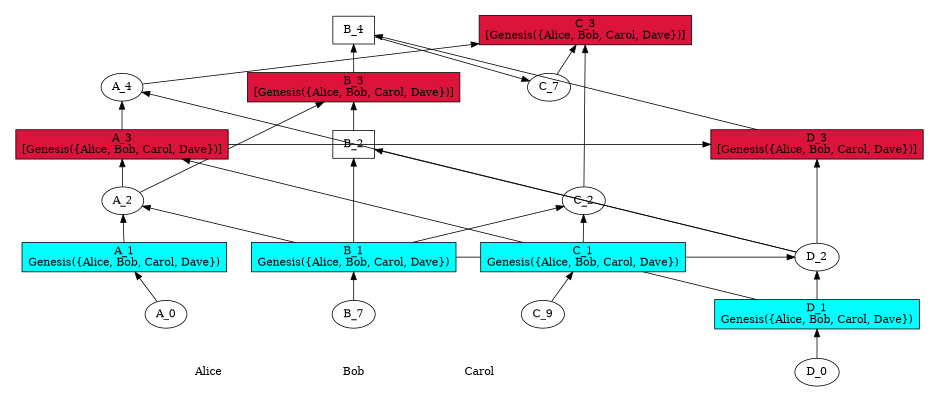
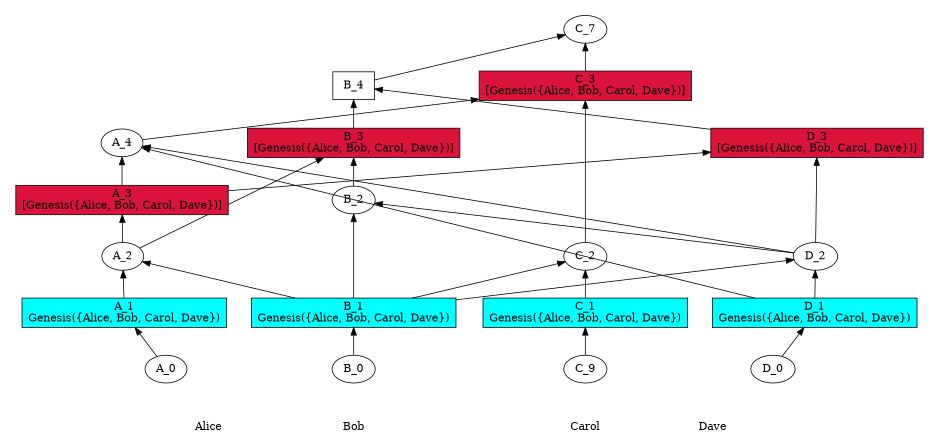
  digraph {
    rankdir=BT
    splines=false
    style=invis
    node [style=filled fillcolor=white]
    Alice [color=white fillcolor=""]
+   Dave [color=white fillcolor=""]
    Bob [color=white fillcolor=""]
    Carol [color=white fillcolor=""]
    n5 [fillcolor=cyan label="B_1\nGenesis({Alice, Bob, Carol, Dave})" shape=rectangle]
-   n6 [label=B_2 shape=box style=""]
-   n7 [label=B_7 style=""]
+   n6 [label=B_2 style=""]
+   n7 [label=B_0 style=""]
    n8 [fillcolor=crimson label="B_3\n[Genesis({Alice, Bob, Carol, Dave})]" shape=rectangle]
    n9 [label=B_4 shape=box style=""]
    n10 [label=A_0 style=""]
    n11 [fillcolor=cyan label="A_1\nGenesis({Alice, Bob, Carol, Dave})" shape=rectangle]
    n12 [label=A_2 style=""]
    n13 [fillcolor=crimson label="A_3\n[Genesis({Alice, Bob, Carol, Dave})]" shape=rectangle]
    n14 [label=A_4 style=""]
    n15 [fillcolor=cyan label="D_1\nGenesis({Alice, Bob, Carol, Dave})" shape=rectangle]
    n16 [label=D_2 style=""]
    n17 [fillcolor=crimson label="D_3\n[Genesis({Alice, Bob, Carol, Dave})]" shape=rectangle]
    n18 [label=D_0 style=""]
    n19 [label=C_9 style=""]
    n20 [fillcolor=cyan label="C_1\nGenesis({Alice, Bob, Carol, Dave})" shape=rectangle]
    n21 [label=C_2 style=""]
    n22 [fillcolor=crimson label="C_3\n[Genesis({Alice, Bob, Carol, Dave})]" shape=rectangle]
    n23 [label=C_7 style=""]
    subgraph sub_1 {
      rank=same
      Alice
+     Dave
      Bob
      Carol
    }
    subgraph cluster_2 {
      label=Bob
      n5
      n6
      n7
      n8
      n9
    }
    subgraph cluster_3 {
      label=Alice
      n10
      n11
      n12
      n13
      n14
    }
    subgraph cluster_4 {
      label=Dave
      n15
      n16
      n17
      n18
    }
    subgraph cluster_5 {
      label=Carol
      n19
      n20
      n21
      n22
      n23
    }
    Alice -> Bob [style=invis]
    Alice -> n10 [style=invis]
+   Dave -> n18 [style=invis]
    Bob -> Carol [style=invis]
    Bob -> n7 [style=invis]
+   Carol -> Dave [style=invis]
    Carol -> n19 [style=invis]
    n5 -> n6 [minlen=2]
    n5 -> n12 [constraint=false]
    n5 -> n16 [constraint=false]
    n5 -> n21 [constraint=false]
    n6 -> n8 [minlen=1]
    n7 -> n5 [minlen=1]
    n8 -> n9 [minlen=1]
    n9 -> n23 [constraint=false]
    n10 -> n11 [minlen=1]
    n11 -> n12 [minlen=1]
    n12 -> n8 [constraint=false]
    n12 -> n13 [minlen=1]
    n13 -> n14 [minlen=1]
    n13 -> n17 [constraint=false]
    n14 -> n22 [constraint=false]
-   n15 -> n13 [constraint=false]
+   n15 -> n14 [constraint=false]
    n15 -> n16 [minlen=1]
    n16 -> n6 [constraint=false]
    n16 -> n14 [constraint=false]
    n16 -> n17 [minlen=2]
    n17 -> n9 [constraint=false]
    n18 -> n15 [minlen=1]
    n19 -> n20 [minlen=1]
    n20 -> n21 [minlen=1]
    n21 -> n22 [minlen=3]
-   n23 -> n22 [minlen=1]
+   n22 -> n23 [minlen=1]
  }
